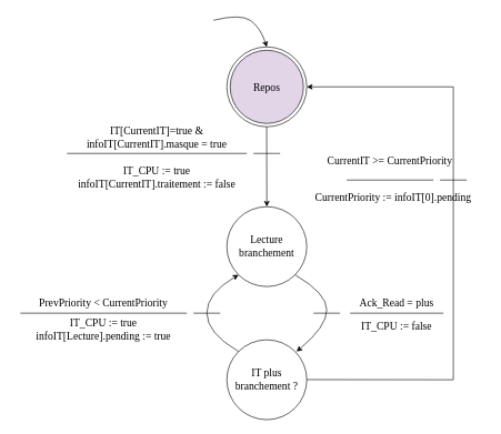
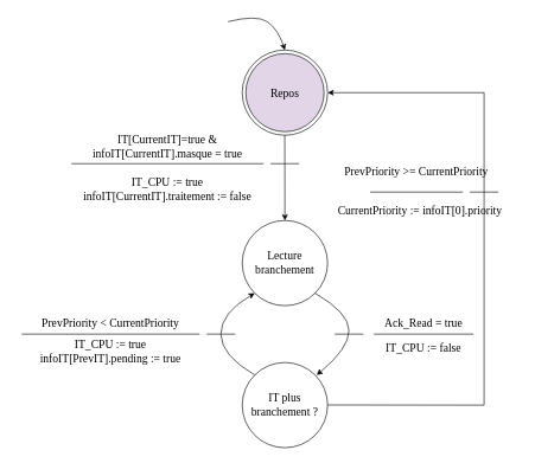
  <mxCell id="0" />
  <mxCell id="1" parent="0" />
  <mxCell id="2" value="" style="ellipse;whiteSpace=wrap;html=1;aspect=fixed;" vertex="1" parent="1"><mxGeometry x="340" y="70" width="120" height="120" as="geometry" /></mxCell>
  <mxCell id="3" value="&lt;font style=&quot;font-size: 16px;&quot; face=&quot;Verdana&quot;&gt;Repos&lt;/font&gt;" style="ellipse;whiteSpace=wrap;html=1;aspect=fixed;fillColor=#e1d5e7;" vertex="1" parent="1"><mxGeometry x="345" y="75" width="110" height="110" as="geometry" /></mxCell>
  <mxCell id="4" value="" style="curved=1;endArrow=classic;html=1;rounded=0;fontFamily=Verdana;fontSize=20;entryX=0.5;entryY=0;entryDx=0;entryDy=0;" edge="1" parent="1" target="2"><mxGeometry width="50" height="50" relative="1" as="geometry"><mxPoint x="320" y="30" as="sourcePoint" /><mxPoint x="330" y="60" as="targetPoint" /><Array as="points"><mxPoint x="320" y="30" /><mxPoint x="360" y="20" /><mxPoint x="390" y="40" /></Array></mxGeometry></mxCell>
  <mxCell id="5" value="&lt;font style=&quot;font-size: 16px;&quot; face=&quot;Verdana&quot;&gt;Lecture&lt;br&gt;branchement&lt;br&gt;&lt;/font&gt;" style="ellipse;whiteSpace=wrap;html=1;aspect=fixed;" vertex="1" parent="1"><mxGeometry x="340" y="310" width="120" height="120" as="geometry" /></mxCell>
  <mxCell id="6" value="&lt;font style=&quot;font-size: 16px;&quot; face=&quot;Verdana&quot;&gt;IT plus &lt;br&gt;branchement ?&lt;br&gt;&lt;/font&gt;" style="ellipse;whiteSpace=wrap;html=1;aspect=fixed;" vertex="1" parent="1"><mxGeometry x="340" y="510" width="120" height="120" as="geometry" /></mxCell>
  <mxCell id="7" value="" style="curved=1;endArrow=classic;html=1;rounded=0;fontFamily=Verdana;fontSize=16;exitX=1;exitY=1;exitDx=0;exitDy=0;entryX=0.872;entryY=0.147;entryDx=0;entryDy=0;entryPerimeter=0;" edge="1" parent="1" source="5" target="6"><mxGeometry width="50" height="50" relative="1" as="geometry"><mxPoint x="610" y="480" as="sourcePoint" /><mxPoint x="660" y="430" as="targetPoint" /><Array as="points"><mxPoint x="490" y="440" /><mxPoint x="490" y="490" /></Array></mxGeometry></mxCell>
  <mxCell id="8" value="" style="curved=1;endArrow=classic;html=1;rounded=0;fontFamily=Verdana;fontSize=16;entryX=0;entryY=1;entryDx=0;entryDy=0;exitX=0;exitY=0;exitDx=0;exitDy=0;" edge="1" parent="1" source="6" target="5"><mxGeometry width="50" height="50" relative="1" as="geometry"><mxPoint x="250" y="520" as="sourcePoint" /><mxPoint x="300" y="470" as="targetPoint" /><Array as="points"><mxPoint x="310" y="500" /><mxPoint x="310" y="440" /></Array></mxGeometry></mxCell>
  <mxCell id="9" value="" style="endArrow=none;html=1;rounded=0;fontFamily=Verdana;fontSize=16;" edge="1" parent="1"><mxGeometry width="50" height="50" relative="1" as="geometry"><mxPoint x="290" y="470" as="sourcePoint" /><mxPoint x="330" y="470" as="targetPoint" /></mxGeometry></mxCell>
  <mxCell id="10" value="" style="endArrow=none;html=1;rounded=0;fontFamily=Verdana;fontSize=16;" edge="1" parent="1"><mxGeometry width="50" height="50" relative="1" as="geometry"><mxPoint x="470" y="470" as="sourcePoint" /><mxPoint x="510" y="470" as="targetPoint" /></mxGeometry></mxCell>
  <mxCell id="11" value="" style="endArrow=classic;html=1;rounded=0;fontFamily=Verdana;fontSize=16;entryX=0.5;entryY=0;entryDx=0;entryDy=0;" edge="1" parent="1" target="5"><mxGeometry width="50" height="50" relative="1" as="geometry"><mxPoint x="399.76" y="190" as="sourcePoint" /><mxPoint x="399.76" y="290" as="targetPoint" /></mxGeometry></mxCell>
  <mxCell id="12" value="" style="endArrow=none;html=1;rounded=0;fontFamily=Verdana;fontSize=16;" edge="1" parent="1"><mxGeometry width="50" height="50" relative="1" as="geometry"><mxPoint x="380" y="230" as="sourcePoint" /><mxPoint x="420" y="230" as="targetPoint" /></mxGeometry></mxCell>
  <mxCell id="13" value="IT[CurrentIT]=true &amp;amp; infoIT[CurrentIT].masque = true" style="text;html=1;strokeColor=none;fillColor=none;align=center;verticalAlign=middle;whiteSpace=wrap;rounded=0;fontFamily=Verdana;fontSize=16;" vertex="1" parent="1"><mxGeometry x="100" y="170" width="270" height="70" as="geometry" /></mxCell>
  <mxCell id="14" value="" style="endArrow=none;html=1;rounded=0;fontFamily=Verdana;fontSize=16;" edge="1" parent="1"><mxGeometry width="50" height="50" relative="1" as="geometry"><mxPoint x="100" y="230" as="sourcePoint" /><mxPoint x="370" y="230" as="targetPoint" /></mxGeometry></mxCell>
  <mxCell id="15" value="&lt;div&gt;IT_CPU := true&lt;/div&gt;&lt;div&gt;infoIT[CurrentIT].traitement := false&lt;br&gt;&lt;/div&gt;" style="text;html=1;strokeColor=none;fillColor=none;align=center;verticalAlign=middle;whiteSpace=wrap;rounded=0;fontFamily=Verdana;fontSize=16;" vertex="1" parent="1"><mxGeometry x="100" y="230" width="270" height="70" as="geometry" /></mxCell>
- <mxCell id="16" value="Ack_Read = plus" style="text;html=1;strokeColor=none;fillColor=none;align=center;verticalAlign=middle;whiteSpace=wrap;rounded=0;fontFamily=Verdana;fontSize=16;" vertex="1" parent="1"><mxGeometry x="460" y="420" width="270" height="70" as="geometry" /></mxCell>
+ <mxCell id="16" value="Ack_Read = true" style="text;html=1;strokeColor=none;fillColor=none;align=center;verticalAlign=middle;whiteSpace=wrap;rounded=0;fontFamily=Verdana;fontSize=16;" vertex="1" parent="1"><mxGeometry x="460" y="420" width="270" height="70" as="geometry" /></mxCell>
  <mxCell id="17" value="" style="endArrow=none;html=1;rounded=0;fontFamily=Verdana;fontSize=16;" edge="1" parent="1"><mxGeometry width="50" height="50" relative="1" as="geometry"><mxPoint x="525" y="470" as="sourcePoint" /><mxPoint x="665" y="470" as="targetPoint" /></mxGeometry></mxCell>
  <mxCell id="18" value="IT_CPU := false" style="text;html=1;strokeColor=none;fillColor=none;align=center;verticalAlign=middle;whiteSpace=wrap;rounded=0;fontFamily=Verdana;fontSize=16;" vertex="1" parent="1"><mxGeometry x="515" y="470" width="160" height="40" as="geometry" /></mxCell>
  <mxCell id="19" value="PrevPriority &amp;lt; CurrentPriority" style="text;html=1;strokeColor=none;fillColor=none;align=center;verticalAlign=middle;whiteSpace=wrap;rounded=0;fontFamily=Verdana;fontSize=16;" vertex="1" parent="1"><mxGeometry y="420" width="270" height="70" as="geometry" x="20" /></mxCell>
  <mxCell id="20" value="" style="endArrow=none;html=1;rounded=0;fontFamily=Verdana;fontSize=16;" edge="1" parent="1"><mxGeometry width="50" height="50" relative="1" as="geometry"><mxPoint x="30" y="470" as="sourcePoint" /><mxPoint x="280" y="470" as="targetPoint" /></mxGeometry></mxCell>
- <mxCell id="21" value="&lt;div&gt;IT_CPU := true&lt;/div&gt;&lt;div&gt;infoIT[Lecture].pending := true&lt;br&gt;&lt;/div&gt;" style="text;html=1;strokeColor=none;fillColor=none;align=center;verticalAlign=middle;whiteSpace=wrap;rounded=0;fontFamily=Verdana;fontSize=16;" vertex="1" parent="1"><mxGeometry y="460" width="270" height="70" as="geometry" x="20" /></mxCell>
+ <mxCell id="21" value="&lt;div&gt;IT_CPU := true&lt;/div&gt;&lt;div&gt;infoIT[PrevIT].pending := true&lt;br&gt;&lt;/div&gt;" style="text;html=1;strokeColor=none;fillColor=none;align=center;verticalAlign=middle;whiteSpace=wrap;rounded=0;fontFamily=Verdana;fontSize=16;" vertex="1" parent="1"><mxGeometry y="460" width="270" height="70" as="geometry" x="20" /></mxCell>
  <mxCell id="22" value="" style="endArrow=classic;html=1;rounded=0;fontFamily=Verdana;fontSize=16;" edge="1" parent="1"><mxGeometry width="50" height="50" relative="1" as="geometry"><mxPoint x="680" y="130" as="sourcePoint" /><mxPoint x="460" y="130" as="targetPoint" /></mxGeometry></mxCell>
  <mxCell id="23" value="" style="endArrow=none;html=1;rounded=0;fontFamily=Verdana;fontSize=16;" edge="1" parent="1"><mxGeometry width="50" height="50" relative="1" as="geometry"><mxPoint x="680" y="570" as="sourcePoint" /><mxPoint x="680" y="130" as="targetPoint" /></mxGeometry></mxCell>
  <mxCell id="24" value="" style="endArrow=none;html=1;rounded=0;fontFamily=Verdana;fontSize=16;" edge="1" parent="1"><mxGeometry width="50" height="50" relative="1" as="geometry"><mxPoint x="460" y="569.8" as="sourcePoint" /><mxPoint x="680" y="570" as="targetPoint" /></mxGeometry></mxCell>
  <mxCell id="25" value="" style="endArrow=none;html=1;rounded=0;fontFamily=Verdana;fontSize=16;" edge="1" parent="1"><mxGeometry width="50" height="50" relative="1" as="geometry"><mxPoint x="660" y="270" as="sourcePoint" /><mxPoint x="700" y="270" as="targetPoint" /></mxGeometry></mxCell>
- <mxCell id="26" value="CurrentIT &amp;gt;= CurrentPriority" style="text;html=1;strokeColor=none;fillColor=none;align=center;verticalAlign=middle;whiteSpace=wrap;rounded=0;fontFamily=Verdana;fontSize=16;" vertex="1" parent="1"><mxGeometry x="460" y="200" width="250" height="80" as="geometry" /></mxCell>
+ <mxCell id="26" value="PrevPriority &amp;gt;= CurrentPriority" style="text;html=1;strokeColor=none;fillColor=none;align=center;verticalAlign=middle;whiteSpace=wrap;rounded=0;fontFamily=Verdana;fontSize=16;" vertex="1" parent="1"><mxGeometry x="460" y="200" width="250" height="80" as="geometry" /></mxCell>
  <mxCell id="27" value="" style="endArrow=none;html=1;rounded=0;fontFamily=Verdana;fontSize=16;" edge="1" parent="1"><mxGeometry width="50" height="50" relative="1" as="geometry"><mxPoint x="520" y="270" as="sourcePoint" /><mxPoint x="650" y="270" as="targetPoint" /></mxGeometry></mxCell>
- <mxCell id="28" value="&lt;div&gt;CurrentPriority := infoIT[0].pending&lt;br&gt;&lt;/div&gt;" style="text;html=1;strokeColor=none;fillColor=none;align=center;verticalAlign=middle;whiteSpace=wrap;rounded=0;fontFamily=Verdana;fontSize=16;" vertex="1" parent="1"><mxGeometry x="455" y="260" width="270" height="70" as="geometry" /></mxCell>
+ <mxCell id="28" value="&lt;div&gt;CurrentPriority := infoIT[0].priority&lt;br&gt;&lt;/div&gt;" style="text;html=1;strokeColor=none;fillColor=none;align=center;verticalAlign=middle;whiteSpace=wrap;rounded=0;fontFamily=Verdana;fontSize=16;" vertex="1" parent="1"><mxGeometry x="455" y="260" width="270" height="70" as="geometry" /></mxCell>
